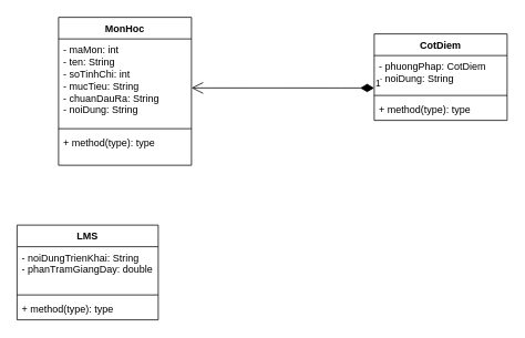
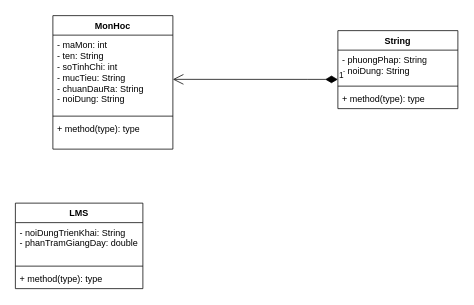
  <mxCell id="0" />
  <mxCell id="1" parent="0" />
  <mxCell id="2" value="MonHoc" style="swimlane;fontStyle=1;align=center;verticalAlign=top;childLayout=stackLayout;horizontal=1;startSize=26;horizontalStack=0;resizeParent=1;resizeParentMax=0;resizeLast=0;collapsible=1;marginBottom=0;whiteSpace=wrap;html=1;" vertex="1" parent="1"><mxGeometry x="70" y="20" width="160" height="178" as="geometry" /></mxCell>
  <mxCell id="3" value="&lt;div&gt;- maMon: int&lt;/div&gt;&lt;div&gt;- ten: String&lt;/div&gt;&lt;div&gt;- soTinhChi: int&lt;/div&gt;&lt;div&gt;- mucTieu: String&lt;/div&gt;&lt;div&gt;- chuanDauRa: String&lt;/div&gt;&lt;div&gt;- noiDung: String&lt;br&gt;&lt;/div&gt;" style="text;strokeColor=none;fillColor=none;align=left;verticalAlign=top;spacingLeft=4;spacingRight=4;overflow=hidden;rotatable=0;points=[[0,0.5],[1,0.5]];portConstraint=eastwest;whiteSpace=wrap;html=1;" vertex="1" parent="2"><mxGeometry y="26" width="160" height="104" as="geometry" /></mxCell>
  <mxCell id="4" value="" style="line;strokeWidth=1;fillColor=none;align=left;verticalAlign=middle;spacingTop=-1;spacingLeft=3;spacingRight=3;rotatable=0;labelPosition=right;points=[];portConstraint=eastwest;strokeColor=inherit;" vertex="1" parent="2"><mxGeometry y="130" width="160" height="8" as="geometry" /></mxCell>
  <mxCell id="5" value="+ method(type): type" style="text;strokeColor=none;fillColor=none;align=left;verticalAlign=top;spacingLeft=4;spacingRight=4;overflow=hidden;rotatable=0;points=[[0,0.5],[1,0.5]];portConstraint=eastwest;whiteSpace=wrap;html=1;" vertex="1" parent="2"><mxGeometry y="138" width="160" height="40" as="geometry" /></mxCell>
  <mxCell id="6" value="LMS" style="swimlane;fontStyle=1;align=center;verticalAlign=top;childLayout=stackLayout;horizontal=1;startSize=26;horizontalStack=0;resizeParent=1;resizeParentMax=0;resizeLast=0;collapsible=1;marginBottom=0;whiteSpace=wrap;html=1;" vertex="1" parent="1"><mxGeometry x="20" y="270" width="170" height="114" as="geometry" /></mxCell>
  <mxCell id="7" value="&lt;div&gt;- noiDungTrienKhai: String&lt;/div&gt;&lt;div&gt;- phanTramGiangDay: double&lt;br&gt;&lt;/div&gt;" style="text;strokeColor=none;fillColor=none;align=left;verticalAlign=top;spacingLeft=4;spacingRight=4;overflow=hidden;rotatable=0;points=[[0,0.5],[1,0.5]];portConstraint=eastwest;whiteSpace=wrap;html=1;" vertex="1" parent="6"><mxGeometry y="26" width="170" height="54" as="geometry" /></mxCell>
  <mxCell id="8" value="" style="line;strokeWidth=1;fillColor=none;align=left;verticalAlign=middle;spacingTop=-1;spacingLeft=3;spacingRight=3;rotatable=0;labelPosition=right;points=[];portConstraint=eastwest;strokeColor=inherit;" vertex="1" parent="6"><mxGeometry y="80" width="170" height="8" as="geometry" /></mxCell>
  <mxCell id="9" value="+ method(type): type" style="text;strokeColor=none;fillColor=none;align=left;verticalAlign=top;spacingLeft=4;spacingRight=4;overflow=hidden;rotatable=0;points=[[0,0.5],[1,0.5]];portConstraint=eastwest;whiteSpace=wrap;html=1;" vertex="1" parent="6"><mxGeometry y="88" width="170" height="26" as="geometry" /></mxCell>
- <mxCell id="10" value="CotDiem" style="swimlane;fontStyle=1;align=center;verticalAlign=top;childLayout=stackLayout;horizontal=1;startSize=26;horizontalStack=0;resizeParent=1;resizeParentMax=0;resizeLast=0;collapsible=1;marginBottom=0;whiteSpace=wrap;html=1;" vertex="1" parent="1"><mxGeometry x="450" y="40" width="160" height="104" as="geometry" /></mxCell>
- <mxCell id="11" value="&lt;div&gt;- phuongPhap: CotDiem&lt;/div&gt;&lt;div&gt;- noiDung: String&lt;br&gt; &lt;/div&gt;" style="text;strokeColor=none;fillColor=none;align=left;verticalAlign=top;spacingLeft=4;spacingRight=4;overflow=hidden;rotatable=0;points=[[0,0.5],[1,0.5]];portConstraint=eastwest;whiteSpace=wrap;html=1;" vertex="1" parent="10"><mxGeometry y="26" width="160" height="44" as="geometry" /></mxCell>
+ <mxCell id="10" value="String" style="swimlane;fontStyle=1;align=center;verticalAlign=top;childLayout=stackLayout;horizontal=1;startSize=26;horizontalStack=0;resizeParent=1;resizeParentMax=0;resizeLast=0;collapsible=1;marginBottom=0;whiteSpace=wrap;html=1;" vertex="1" parent="1"><mxGeometry x="450" y="40" width="160" height="104" as="geometry" /></mxCell>
+ <mxCell id="11" value="&lt;div&gt;- phuongPhap: String&lt;/div&gt;&lt;div&gt;- noiDung: String&lt;br&gt; &lt;/div&gt;" style="text;strokeColor=none;fillColor=none;align=left;verticalAlign=top;spacingLeft=4;spacingRight=4;overflow=hidden;rotatable=0;points=[[0,0.5],[1,0.5]];portConstraint=eastwest;whiteSpace=wrap;html=1;" vertex="1" parent="10"><mxGeometry y="26" width="160" height="44" as="geometry" /></mxCell>
  <mxCell id="12" value="" style="line;strokeWidth=1;fillColor=none;align=left;verticalAlign=middle;spacingTop=-1;spacingLeft=3;spacingRight=3;rotatable=0;labelPosition=right;points=[];portConstraint=eastwest;strokeColor=inherit;" vertex="1" parent="10"><mxGeometry y="70" width="160" height="8" as="geometry" /></mxCell>
  <mxCell id="13" value="+ method(type): type" style="text;strokeColor=none;fillColor=none;align=left;verticalAlign=top;spacingLeft=4;spacingRight=4;overflow=hidden;rotatable=0;points=[[0,0.5],[1,0.5]];portConstraint=eastwest;whiteSpace=wrap;html=1;" vertex="1" parent="10"><mxGeometry y="78" width="160" height="26" as="geometry" /></mxCell>
  <mxCell id="14" value="1" style="endArrow=open;html=1;endSize=12;startArrow=diamondThin;startSize=14;startFill=1;edgeStyle=orthogonalEdgeStyle;align=left;verticalAlign=bottom;rounded=0;entryX=1;entryY=0.567;entryDx=0;entryDy=0;entryPerimeter=0;" edge="1" parent="1" source="11" target="3"><mxGeometry x="-1" y="3" relative="1" as="geometry"><mxPoint x="300" y="240" as="sourcePoint" /><mxPoint x="460" y="240" as="targetPoint" /><Array as="points"><mxPoint x="410" y="105" /><mxPoint x="410" y="105" /></Array></mxGeometry></mxCell>
